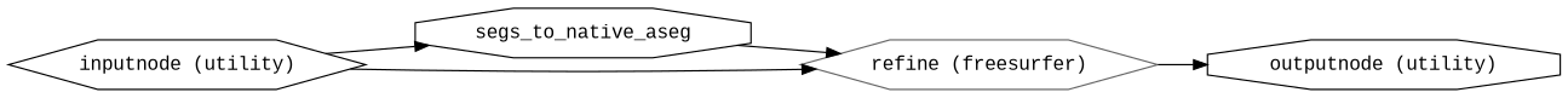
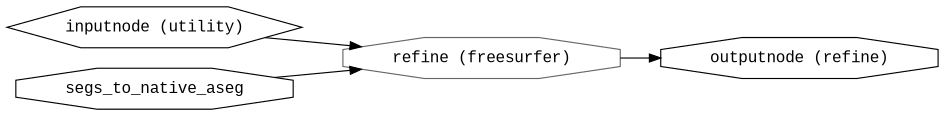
  strict digraph {
    fontname="Liberation Mono"
    rankdir=LR
    node [color=black fontname="Liberation Mono" shape=hexagon]
    edge [fontname="Liberation Mono"]
    "inputnode (utility)"
    segs_to_native_aseg [shape=octagon]
-   "refine (freesurfer)" [color=gray40]
-   "outputnode (utility)" [shape=octagon]
-   "inputnode (utility)" -> segs_to_native_aseg
+   "refine (freesurfer)" [color=gray40 shape=octagon]
+   "outputnode (utility)" [shape=octagon label="outputnode (refine)"]
    "inputnode (utility)" -> "refine (freesurfer)"
    segs_to_native_aseg -> "refine (freesurfer)"
    "refine (freesurfer)" -> "outputnode (utility)"
  }
